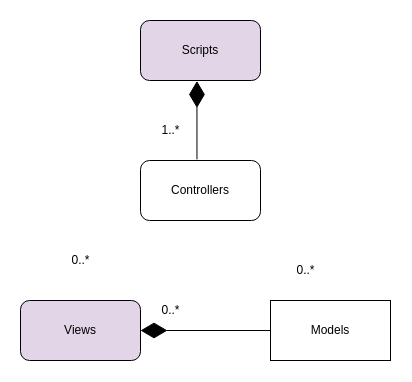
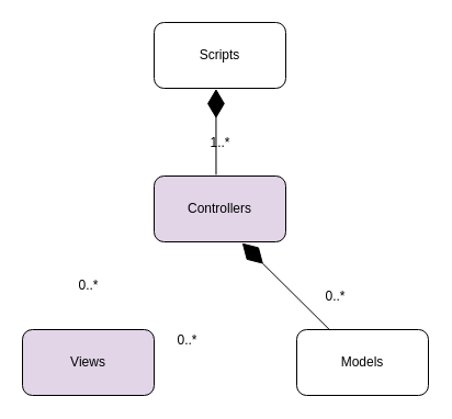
  <mxCell id="0" />
  <mxCell id="1" parent="0" />
- <mxCell id="2" value="Controllers" style="rounded=1;whiteSpace=wrap;html=1;" vertex="1" parent="1"><mxGeometry x="140" y="160" width="120" height="60" as="geometry" /></mxCell>
- <mxCell id="3" value="Models" style="whiteSpace=wrap;html=1;rounded=0;" vertex="1" parent="1"><mxGeometry x="270" y="300" width="120" height="60" as="geometry" /></mxCell>
+ <mxCell id="2" value="Controllers" style="rounded=1;whiteSpace=wrap;html=1;fillColor=#e1d5e7;" vertex="1" parent="1"><mxGeometry x="140" y="160" width="120" height="60" as="geometry" /></mxCell>
+ <mxCell id="3" value="Models" style="rounded=1;whiteSpace=wrap;html=1;" vertex="1" parent="1"><mxGeometry x="270" y="300" width="120" height="60" as="geometry" /></mxCell>
  <mxCell id="4" value="Views" style="rounded=1;whiteSpace=wrap;html=1;fillColor=#e1d5e7;" vertex="1" parent="1"><mxGeometry x="20" y="300" width="120" height="60" as="geometry" /></mxCell>
- <mxCell id="5" value="Scripts" style="rounded=1;whiteSpace=wrap;html=1;fillColor=#e1d5e7;" vertex="1" parent="1"><mxGeometry x="140" y="20" width="120" height="60" as="geometry" /></mxCell>
- <mxCell id="6" value="" style="endArrow=diamondThin;endFill=1;endSize=24;html=1;" edge="1" parent="1" source="3" target="4"><mxGeometry width="160" relative="1" as="geometry"><mxPoint x="90" y="310" as="sourcePoint" /><mxPoint x="219" y="230" as="targetPoint" /></mxGeometry></mxCell>
+ <mxCell id="5" value="Scripts" style="rounded=1;whiteSpace=wrap;html=1;" vertex="1" parent="1"><mxGeometry x="140" y="20" width="120" height="60" as="geometry" /></mxCell>
+ <mxCell id="6" value="" style="endArrow=diamondThin;endFill=1;endSize=24;html=1;entryX=0.669;entryY=1.019;entryDx=0;entryDy=0;entryPerimeter=0;" edge="1" parent="1" source="3" target="2"><mxGeometry width="160" relative="1" as="geometry"><mxPoint x="90" y="310" as="sourcePoint" /><mxPoint x="219" y="230" as="targetPoint" /></mxGeometry></mxCell>
  <mxCell id="7" value="" style="endArrow=diamondThin;endFill=1;endSize=24;html=1;entryX=0.662;entryY=1.008;entryDx=0;entryDy=0;entryPerimeter=0;" edge="1" parent="1"><mxGeometry width="160" relative="1" as="geometry"><mxPoint x="196.483" y="158.86" as="sourcePoint" /><mxPoint x="196.44" y="80.48" as="targetPoint" /></mxGeometry></mxCell>
  <mxCell id="8" value="0..*" style="text;html=1;align=center;verticalAlign=middle;resizable=0;points=[];autosize=1;" vertex="1" parent="1"><mxGeometry x="155" y="300" width="30" height="20" as="geometry" /></mxCell>
  <mxCell id="9" value="0..*" style="text;html=1;align=center;verticalAlign=middle;resizable=0;points=[];autosize=1;" vertex="1" parent="1"><mxGeometry x="65" y="250" width="30" height="20" as="geometry" /></mxCell>
  <mxCell id="10" value="0..*" style="text;html=1;align=center;verticalAlign=middle;resizable=0;points=[];autosize=1;" vertex="1" parent="1"><mxGeometry x="290" y="260" width="30" height="20" as="geometry" /></mxCell>
- <mxCell id="11" value="1..*" style="text;html=1;align=center;verticalAlign=middle;resizable=0;points=[];autosize=1;" vertex="1" parent="1"><mxGeometry x="155" y="120" width="30" height="20" as="geometry" /></mxCell>
+ <mxCell id="11" value="1..*" style="text;html=1;align=center;verticalAlign=middle;resizable=0;points=[];autosize=1;" vertex="1" parent="1"><mxGeometry x="185" y="120" width="30" height="20" as="geometry" /></mxCell>
